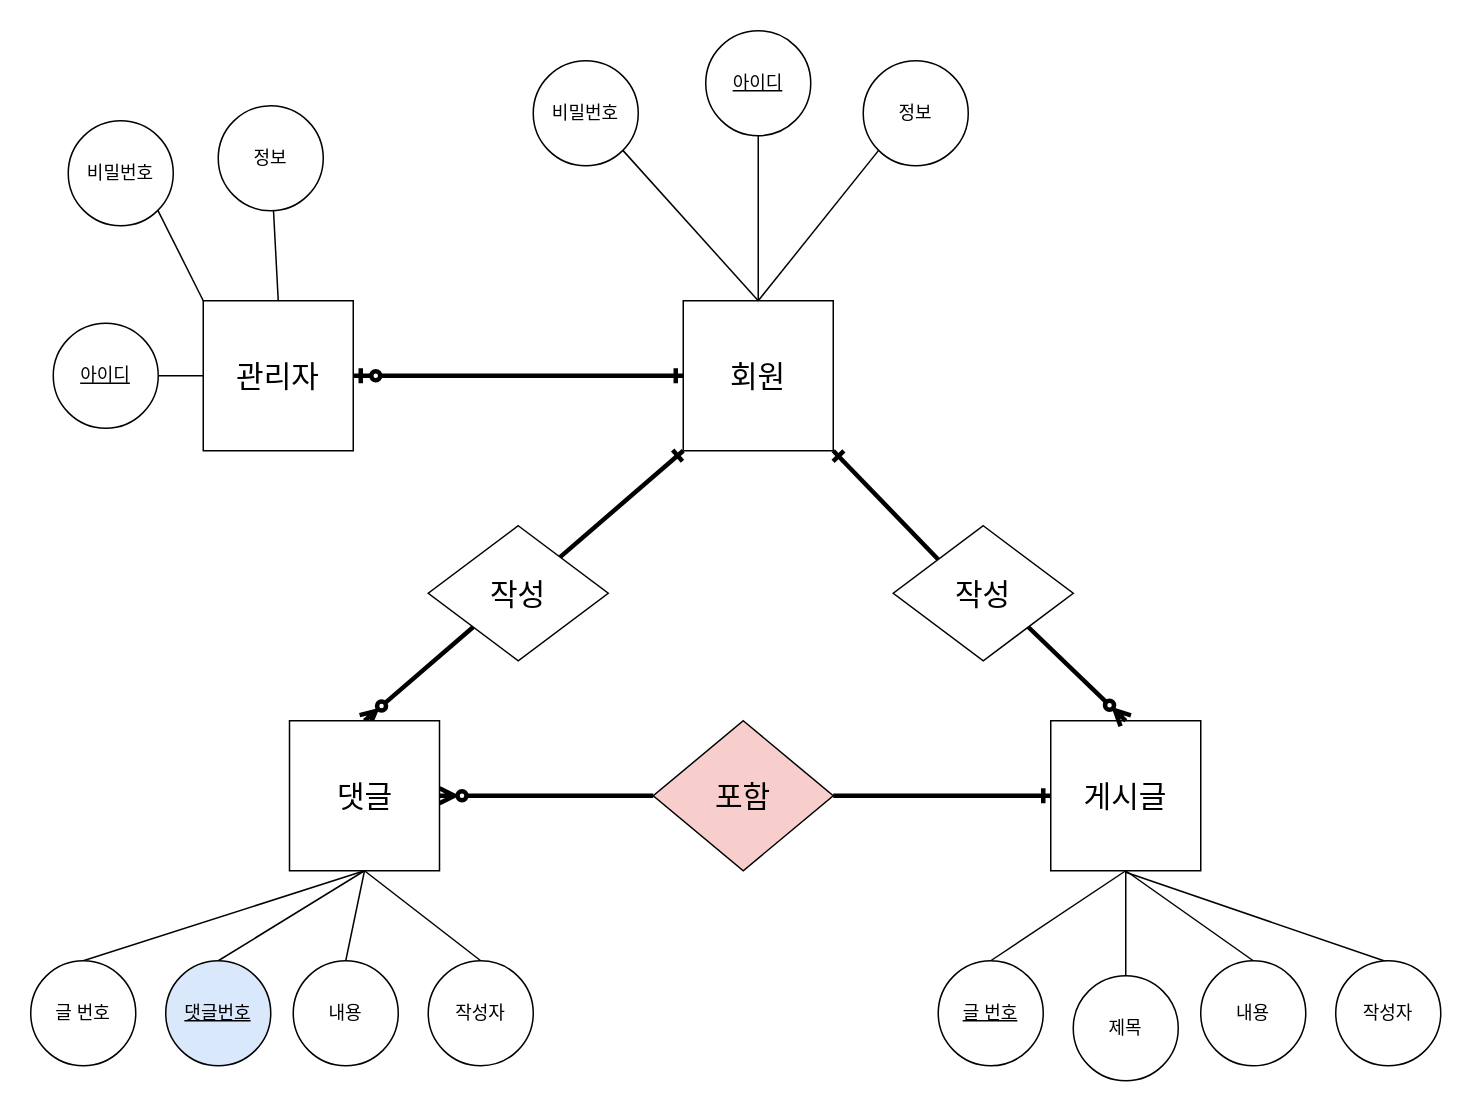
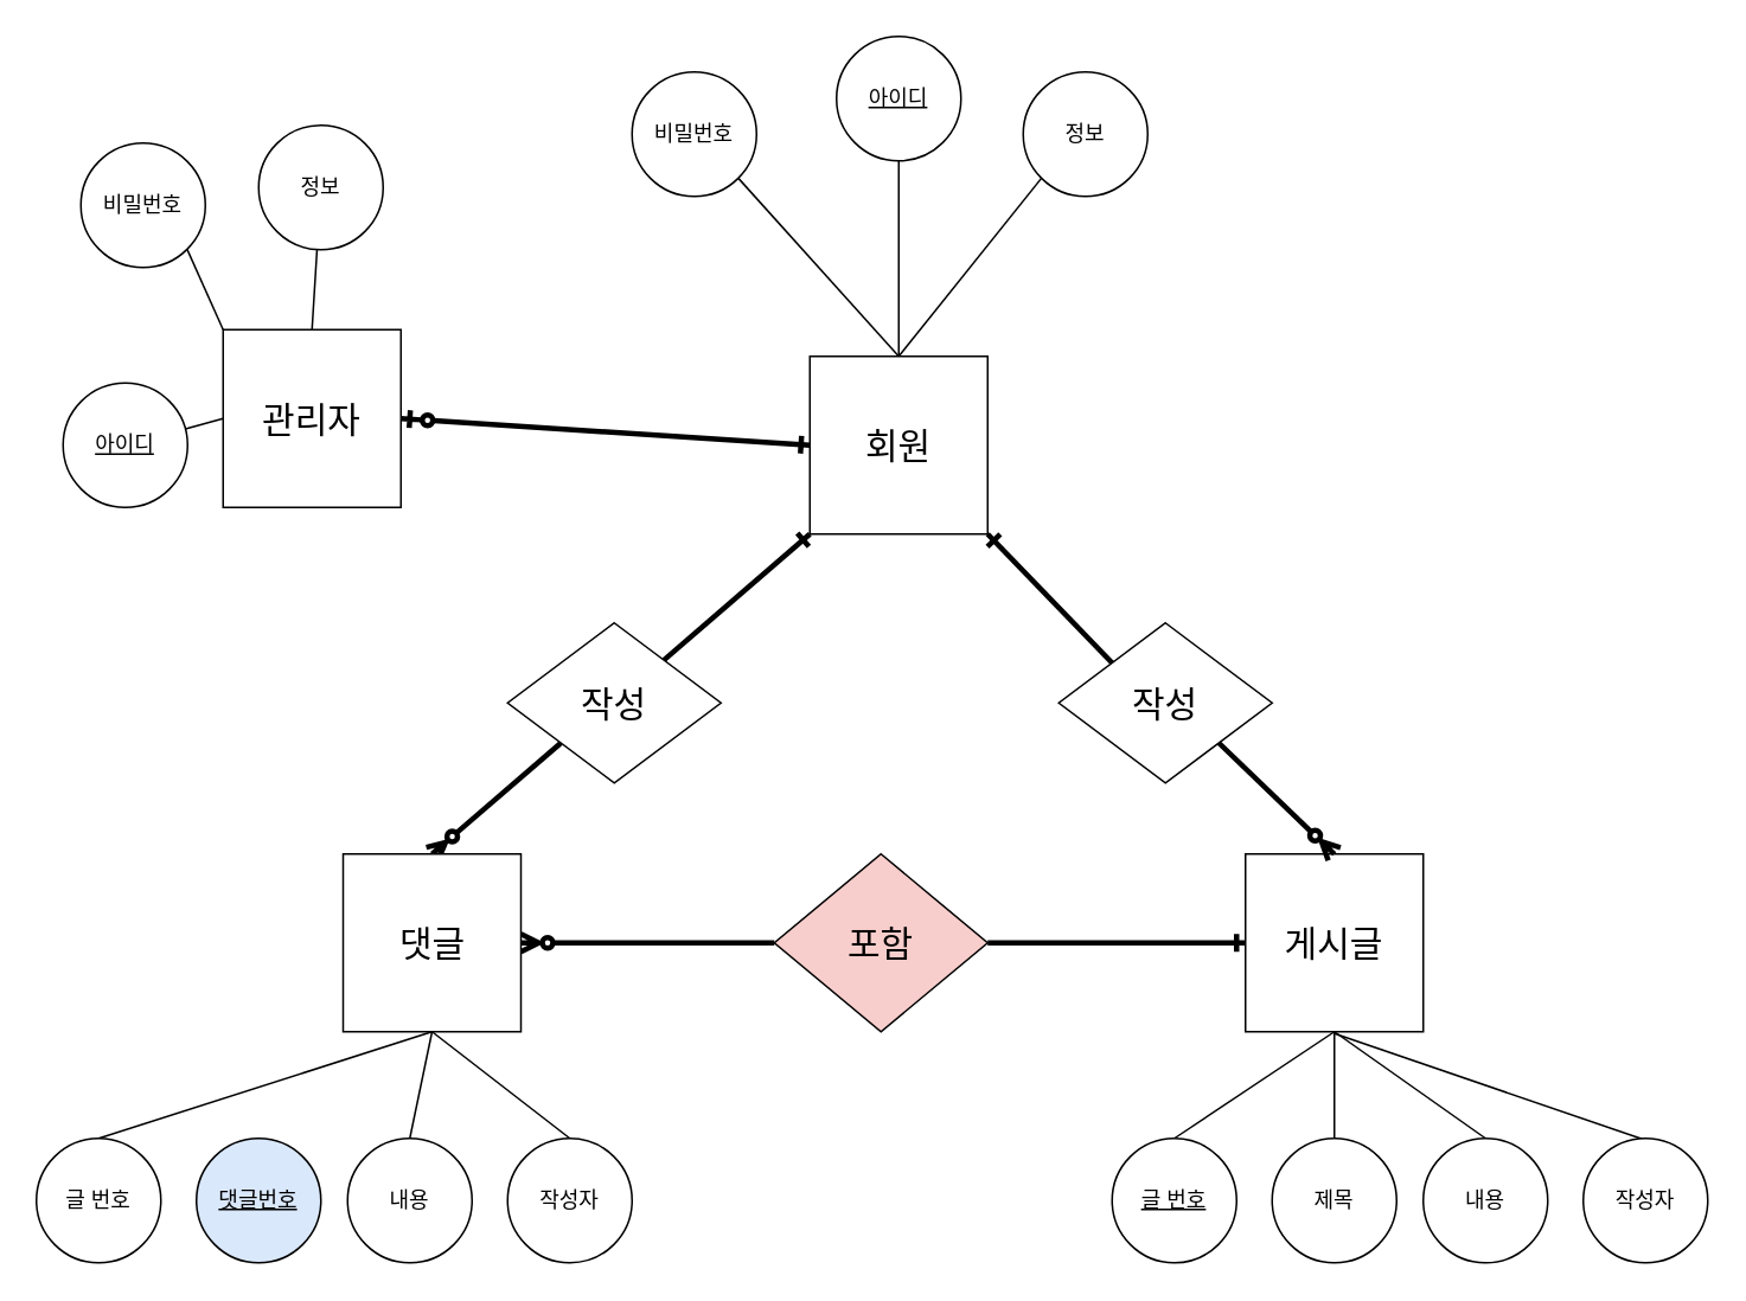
  <mxCell id="0" />
  <mxCell id="1" parent="0" />
  <mxCell id="2" style="edgeStyle=none;shape=connector;rounded=0;orthogonalLoop=1;jettySize=auto;html=1;exitX=0;exitY=1;exitDx=0;exitDy=0;labelBackgroundColor=default;strokeColor=default;fontFamily=Helvetica;fontSize=11;fontColor=default;endArrow=none;endFill=0;startArrow=ERone;startFill=0;strokeWidth=3;" edge="1" parent="1" source="3" target="36"><mxGeometry relative="1" as="geometry" /></mxCell>
  <mxCell id="3" value="회원" style="whiteSpace=wrap;html=1;aspect=fixed;fontSize=20;" vertex="1" parent="1"><mxGeometry x="455" y="200" width="100" height="100" as="geometry" /></mxCell>
  <mxCell id="4" style="edgeStyle=none;shape=connector;rounded=0;orthogonalLoop=1;jettySize=auto;html=1;entryX=0;entryY=0.5;entryDx=0;entryDy=0;labelBackgroundColor=default;strokeColor=default;fontFamily=Helvetica;fontSize=11;fontColor=default;endArrow=none;endFill=0;exitX=0;exitY=0.5;exitDx=0;exitDy=0;" edge="1" parent="1" source="35" target="35"><mxGeometry relative="1" as="geometry" /></mxCell>
  <mxCell id="5" style="edgeStyle=none;shape=connector;rounded=0;orthogonalLoop=1;jettySize=auto;html=1;exitX=0.5;exitY=0;exitDx=0;exitDy=0;entryX=0;entryY=1;entryDx=0;entryDy=0;labelBackgroundColor=default;strokeColor=default;fontFamily=Helvetica;fontSize=11;fontColor=default;endArrow=none;endFill=0;strokeWidth=3;startArrow=ERzeroToMany;startFill=0;" edge="1" parent="1" source="7" target="36"><mxGeometry relative="1" as="geometry" /></mxCell>
  <mxCell id="6" style="edgeStyle=none;shape=connector;rounded=0;orthogonalLoop=1;jettySize=auto;html=1;entryX=0;entryY=0.5;entryDx=0;entryDy=0;labelBackgroundColor=default;strokeColor=default;fontFamily=Helvetica;fontSize=11;fontColor=default;endArrow=none;endFill=0;startArrow=ERzeroToMany;startFill=0;strokeWidth=3;" edge="1" parent="1" source="7" target="35"><mxGeometry relative="1" as="geometry" /></mxCell>
  <mxCell id="7" value="댓글" style="whiteSpace=wrap;html=1;aspect=fixed;fontSize=20;" vertex="1" parent="1"><mxGeometry x="192.5" y="480" width="100" height="100" as="geometry" /></mxCell>
  <mxCell id="8" style="edgeStyle=none;shape=connector;rounded=0;orthogonalLoop=1;jettySize=auto;html=1;entryX=1;entryY=0.5;entryDx=0;entryDy=0;labelBackgroundColor=default;strokeColor=default;fontFamily=Helvetica;fontSize=11;fontColor=default;endArrow=none;endFill=0;startArrow=ERone;startFill=0;strokeWidth=3;" edge="1" parent="1" source="9" target="35"><mxGeometry relative="1" as="geometry" /></mxCell>
  <mxCell id="9" value="게시글" style="whiteSpace=wrap;html=1;aspect=fixed;fontSize=20;" vertex="1" parent="1"><mxGeometry x="700" y="480" width="100" height="100" as="geometry" /></mxCell>
  <mxCell id="10" style="rounded=0;orthogonalLoop=1;jettySize=auto;html=1;entryX=0.5;entryY=0;entryDx=0;entryDy=0;strokeColor=default;jumpStyle=none;jumpSize=5;startArrow=none;startFill=0;endArrow=none;endFill=0;" edge="1" parent="1" source="11" target="3"><mxGeometry relative="1" as="geometry" /></mxCell>
  <mxCell id="11" value="아이디" style="ellipse;whiteSpace=wrap;html=1;aspect=fixed;fontStyle=4" vertex="1" parent="1"><mxGeometry x="470" y="20" width="70" height="70" as="geometry" /></mxCell>
  <mxCell id="12" style="edgeStyle=none;shape=connector;rounded=0;orthogonalLoop=1;jettySize=auto;html=1;exitX=0;exitY=1;exitDx=0;exitDy=0;labelBackgroundColor=default;strokeColor=default;fontFamily=Helvetica;fontSize=11;fontColor=default;endArrow=none;endFill=0;" edge="1" parent="1" source="13"><mxGeometry relative="1" as="geometry"><mxPoint x="505" y="200" as="targetPoint" /></mxGeometry></mxCell>
  <mxCell id="13" value="정보" style="ellipse;whiteSpace=wrap;html=1;aspect=fixed;" vertex="1" parent="1"><mxGeometry x="575" y="40" width="70" height="70" as="geometry" /></mxCell>
  <mxCell id="14" style="edgeStyle=none;shape=connector;rounded=0;orthogonalLoop=1;jettySize=auto;html=1;exitX=1;exitY=1;exitDx=0;exitDy=0;entryX=0.5;entryY=0;entryDx=0;entryDy=0;labelBackgroundColor=default;strokeColor=default;fontFamily=Helvetica;fontSize=11;fontColor=default;endArrow=none;endFill=0;" edge="1" parent="1" source="15" target="3"><mxGeometry relative="1" as="geometry" /></mxCell>
  <mxCell id="15" value="비밀번호" style="ellipse;whiteSpace=wrap;html=1;aspect=fixed;" vertex="1" parent="1"><mxGeometry x="355" y="40" width="70" height="70" as="geometry" /></mxCell>
  <mxCell id="16" style="rounded=0;orthogonalLoop=1;jettySize=auto;html=1;entryX=0.5;entryY=1;entryDx=0;entryDy=0;endArrow=none;endFill=0;exitX=0.5;exitY=0;exitDx=0;exitDy=0;" edge="1" parent="1" source="17" target="9"><mxGeometry relative="1" as="geometry" /></mxCell>
  <mxCell id="17" value="글 번호" style="ellipse;whiteSpace=wrap;html=1;aspect=fixed;fontStyle=4" vertex="1" parent="1"><mxGeometry x="625" y="640" width="70" height="70" as="geometry" /></mxCell>
  <mxCell id="18" style="rounded=0;orthogonalLoop=1;jettySize=auto;html=1;endArrow=none;endFill=0;" edge="1" parent="1" source="19"><mxGeometry relative="1" as="geometry"><mxPoint x="750" y="580" as="targetPoint" /></mxGeometry></mxCell>
- <mxCell id="19" value="제목" style="ellipse;whiteSpace=wrap;html=1;aspect=fixed;" vertex="1" parent="1"><mxGeometry x="715" y="650" width="70" height="70" as="geometry" /></mxCell>
+ <mxCell id="19" value="제목" style="ellipse;whiteSpace=wrap;html=1;aspect=fixed;" vertex="1" parent="1"><mxGeometry x="715" y="640" width="70" height="70" as="geometry" /></mxCell>
  <mxCell id="20" style="rounded=0;orthogonalLoop=1;jettySize=auto;html=1;entryX=0.5;entryY=1;entryDx=0;entryDy=0;endArrow=none;endFill=0;exitX=0.5;exitY=0;exitDx=0;exitDy=0;" edge="1" parent="1" source="21" target="9"><mxGeometry relative="1" as="geometry" /></mxCell>
  <mxCell id="21" value="내용" style="ellipse;whiteSpace=wrap;html=1;aspect=fixed;" vertex="1" parent="1"><mxGeometry x="800" y="640" width="70" height="70" as="geometry" /></mxCell>
  <mxCell id="22" style="rounded=0;orthogonalLoop=1;jettySize=auto;html=1;exitX=0.5;exitY=0;exitDx=0;exitDy=0;endArrow=none;endFill=0;entryX=0.5;entryY=1;entryDx=0;entryDy=0;" edge="1" parent="1"><mxGeometry relative="1" as="geometry"><mxPoint x="925" y="641" as="sourcePoint" /><mxPoint x="750" y="581" as="targetPoint" /></mxGeometry></mxCell>
  <mxCell id="23" value="작성자" style="ellipse;whiteSpace=wrap;html=1;aspect=fixed;" vertex="1" parent="1"><mxGeometry x="890" y="640" width="70" height="70" as="geometry" /></mxCell>
  <mxCell id="24" style="edgeStyle=none;shape=connector;rounded=0;orthogonalLoop=1;jettySize=auto;html=1;exitX=0.5;exitY=0;exitDx=0;exitDy=0;labelBackgroundColor=default;strokeColor=default;fontFamily=Helvetica;fontSize=11;fontColor=default;endArrow=none;endFill=0;entryX=0.5;entryY=1;entryDx=0;entryDy=0;" edge="1" parent="1" source="25" target="7"><mxGeometry relative="1" as="geometry"><mxPoint x="232.5" y="590" as="targetPoint" /></mxGeometry></mxCell>
  <mxCell id="25" value="글 번호" style="ellipse;whiteSpace=wrap;html=1;aspect=fixed;" vertex="1" parent="1"><mxGeometry x="20" y="640" width="70" height="70" as="geometry" /></mxCell>
- <mxCell id="26" style="rounded=0;orthogonalLoop=1;jettySize=auto;html=1;endArrow=none;endFill=0;entryX=0.5;entryY=1;entryDx=0;entryDy=0;exitX=0.5;exitY=0;exitDx=0;exitDy=0;" edge="1" parent="1" source="27" target="7"><mxGeometry relative="1" as="geometry"><mxPoint x="232.5" y="580" as="targetPoint" /></mxGeometry></mxCell>
  <mxCell id="27" value="댓글번호" style="ellipse;whiteSpace=wrap;html=1;aspect=fixed;fontStyle=4;fillColor=#dae8fc;" vertex="1" parent="1"><mxGeometry x="110" y="640" width="70" height="70" as="geometry" /></mxCell>
  <mxCell id="28" style="edgeStyle=none;shape=connector;rounded=0;orthogonalLoop=1;jettySize=auto;html=1;exitX=0.5;exitY=0;exitDx=0;exitDy=0;entryX=0.5;entryY=1;entryDx=0;entryDy=0;labelBackgroundColor=default;strokeColor=default;fontFamily=Helvetica;fontSize=11;fontColor=default;endArrow=none;endFill=0;" edge="1" parent="1" source="29" target="7"><mxGeometry relative="1" as="geometry" /></mxCell>
  <mxCell id="29" value="내용" style="ellipse;whiteSpace=wrap;html=1;aspect=fixed;" vertex="1" parent="1"><mxGeometry x="195" y="640" width="70" height="70" as="geometry" /></mxCell>
  <mxCell id="30" style="edgeStyle=none;shape=connector;rounded=0;orthogonalLoop=1;jettySize=auto;html=1;exitX=0.5;exitY=0;exitDx=0;exitDy=0;labelBackgroundColor=default;strokeColor=default;fontFamily=Helvetica;fontSize=11;fontColor=default;endArrow=none;endFill=0;entryX=0.5;entryY=1;entryDx=0;entryDy=0;" edge="1" parent="1" source="31" target="7"><mxGeometry relative="1" as="geometry"><mxPoint x="232.5" y="580" as="targetPoint" /></mxGeometry></mxCell>
  <mxCell id="31" value="작성자" style="ellipse;whiteSpace=wrap;html=1;aspect=fixed;" vertex="1" parent="1"><mxGeometry x="285" y="640" width="70" height="70" as="geometry" /></mxCell>
  <mxCell id="32" style="edgeStyle=none;shape=connector;rounded=0;orthogonalLoop=1;jettySize=auto;html=1;exitX=0;exitY=0;exitDx=0;exitDy=0;entryX=1;entryY=1;entryDx=0;entryDy=0;labelBackgroundColor=default;strokeColor=default;fontFamily=Helvetica;fontSize=11;fontColor=default;endArrow=ERone;endFill=0;strokeWidth=3;" edge="1" parent="1" source="34" target="3"><mxGeometry relative="1" as="geometry" /></mxCell>
  <mxCell id="33" style="edgeStyle=none;shape=connector;rounded=0;orthogonalLoop=1;jettySize=auto;html=1;exitX=1;exitY=1;exitDx=0;exitDy=0;entryX=0.5;entryY=0;entryDx=0;entryDy=0;labelBackgroundColor=default;strokeColor=default;fontFamily=Helvetica;fontSize=11;fontColor=default;endArrow=ERzeroToMany;endFill=0;startArrow=none;startFill=0;strokeWidth=3;" edge="1" parent="1" source="34" target="9"><mxGeometry relative="1" as="geometry" /></mxCell>
  <mxCell id="34" value="작성" style="rhombus;whiteSpace=wrap;html=1;fontFamily=Helvetica;fontSize=20;fontColor=default;" vertex="1" parent="1"><mxGeometry x="595" y="350" width="120" height="90" as="geometry" /></mxCell>
  <mxCell id="35" value="포함" style="rhombus;whiteSpace=wrap;html=1;fontFamily=Helvetica;fontSize=20;fontColor=default;fillColor=#f8cecc;" vertex="1" parent="1"><mxGeometry x="435" y="480" width="120" height="100" as="geometry" /></mxCell>
  <mxCell id="36" value="작성" style="rhombus;whiteSpace=wrap;html=1;fontFamily=Helvetica;fontSize=20;fontColor=default;" vertex="1" parent="1"><mxGeometry x="285" y="350" width="120" height="90" as="geometry" /></mxCell>
  <mxCell id="37" style="edgeStyle=none;shape=connector;rounded=0;orthogonalLoop=1;jettySize=auto;html=1;exitX=1;exitY=0.5;exitDx=0;exitDy=0;entryX=0;entryY=0.5;entryDx=0;entryDy=0;labelBackgroundColor=default;strokeColor=default;fontFamily=Helvetica;fontSize=11;fontColor=default;endArrow=ERone;endFill=0;strokeWidth=3;startArrow=ERzeroToOne;startFill=0;" edge="1" parent="1" source="38" target="3"><mxGeometry relative="1" as="geometry" /></mxCell>
- <mxCell id="38" value="관리자" style="whiteSpace=wrap;html=1;aspect=fixed;fontSize=20;" vertex="1" parent="1"><mxGeometry x="135" y="200" width="100" height="100" as="geometry" /></mxCell>
+ <mxCell id="38" value="관리자" style="whiteSpace=wrap;html=1;aspect=fixed;fontSize=20;" vertex="1" parent="1"><mxGeometry x="125" y="185" width="100" height="100" as="geometry" /></mxCell>
  <mxCell id="39" style="edgeStyle=none;shape=connector;rounded=0;orthogonalLoop=1;jettySize=auto;html=1;entryX=0;entryY=0.5;entryDx=0;entryDy=0;labelBackgroundColor=default;strokeColor=default;fontFamily=Helvetica;fontSize=11;fontColor=default;endArrow=none;endFill=0;" edge="1" parent="1" source="40" target="38"><mxGeometry relative="1" as="geometry" /></mxCell>
  <mxCell id="40" value="아이디" style="ellipse;whiteSpace=wrap;html=1;aspect=fixed;fontStyle=4" vertex="1" parent="1"><mxGeometry x="35" y="215" width="70" height="70" as="geometry" /></mxCell>
  <mxCell id="41" style="edgeStyle=none;shape=connector;rounded=0;orthogonalLoop=1;jettySize=auto;html=1;entryX=0.5;entryY=0;entryDx=0;entryDy=0;labelBackgroundColor=default;strokeColor=default;fontFamily=Helvetica;fontSize=11;fontColor=default;endArrow=none;endFill=0;" edge="1" parent="1" source="42" target="38"><mxGeometry relative="1" as="geometry" /></mxCell>
  <mxCell id="42" value="정보" style="ellipse;whiteSpace=wrap;html=1;aspect=fixed;" vertex="1" parent="1"><mxGeometry x="145" y="70" width="70" height="70" as="geometry" /></mxCell>
  <mxCell id="43" style="edgeStyle=none;shape=connector;rounded=0;orthogonalLoop=1;jettySize=auto;html=1;exitX=1;exitY=1;exitDx=0;exitDy=0;entryX=0;entryY=0;entryDx=0;entryDy=0;labelBackgroundColor=default;strokeColor=default;fontFamily=Helvetica;fontSize=11;fontColor=default;endArrow=none;endFill=0;" edge="1" parent="1" source="44" target="38"><mxGeometry relative="1" as="geometry" /></mxCell>
  <mxCell id="44" value="비밀번호" style="ellipse;whiteSpace=wrap;html=1;aspect=fixed;" vertex="1" parent="1"><mxGeometry x="45" y="80" width="70" height="70" as="geometry" /></mxCell>
